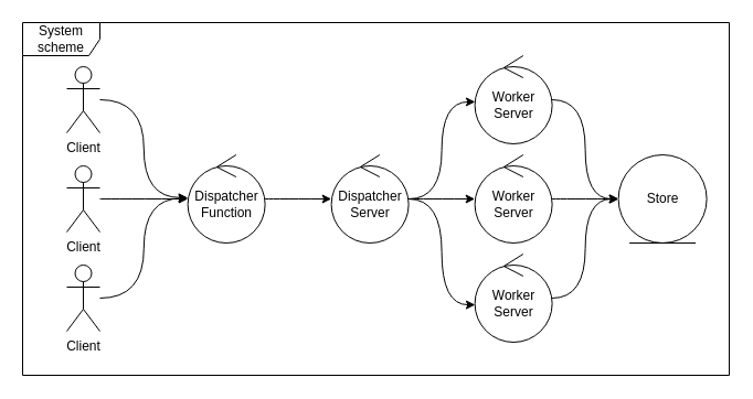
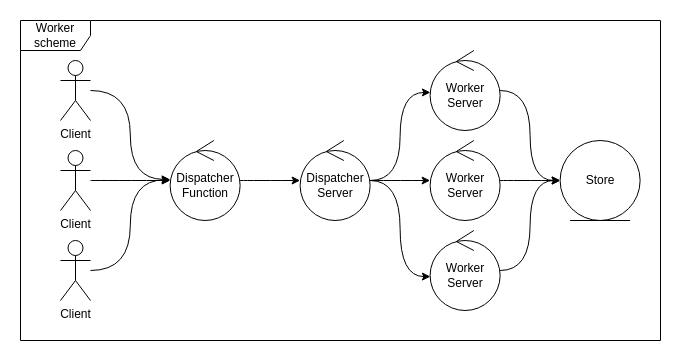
  <mxCell id="0" />
  <mxCell id="1" parent="0" />
  <mxCell id="2" style="edgeStyle=orthogonalEdgeStyle;orthogonalLoop=1;jettySize=auto;html=1;entryX=-0.002;entryY=0.486;entryDx=0;entryDy=0;entryPerimeter=0;curved=1;" edge="1" parent="1" source="3" target="9"><mxGeometry relative="1" as="geometry" /></mxCell>
  <mxCell id="3" value="Client" style="shape=umlActor;verticalLabelPosition=bottom;labelBackgroundColor=#ffffff;verticalAlign=top;html=1;" vertex="1" parent="1"><mxGeometry x="60" y="60" width="30" height="60" as="geometry" /></mxCell>
  <mxCell id="4" style="edgeStyle=orthogonalEdgeStyle;curved=1;orthogonalLoop=1;jettySize=auto;html=1;" edge="1" parent="1" source="5" target="9"><mxGeometry relative="1" as="geometry" /></mxCell>
  <mxCell id="5" value="Client" style="shape=umlActor;verticalLabelPosition=bottom;labelBackgroundColor=#ffffff;verticalAlign=top;html=1;" vertex="1" parent="1"><mxGeometry x="60" y="150" width="30" height="60" as="geometry" /></mxCell>
  <mxCell id="6" style="edgeStyle=orthogonalEdgeStyle;curved=1;orthogonalLoop=1;jettySize=auto;html=1;entryX=0.006;entryY=0.493;entryDx=0;entryDy=0;entryPerimeter=0;" edge="1" parent="1" source="7" target="9"><mxGeometry relative="1" as="geometry" /></mxCell>
  <mxCell id="7" value="Client" style="shape=umlActor;verticalLabelPosition=bottom;labelBackgroundColor=#ffffff;verticalAlign=top;html=1;" vertex="1" parent="1"><mxGeometry x="60" y="240" width="30" height="60" as="geometry" /></mxCell>
  <mxCell id="8" style="edgeStyle=orthogonalEdgeStyle;curved=1;orthogonalLoop=1;jettySize=auto;html=1;" edge="1" parent="1" source="9" target="14"><mxGeometry relative="1" as="geometry" /></mxCell>
  <mxCell id="9" value="Dispatcher Function" style="ellipse;shape=umlControl;whiteSpace=wrap;html=1;" vertex="1" parent="1"><mxGeometry x="169.62" y="140" width="70" height="80" as="geometry" /></mxCell>
  <mxCell id="10" value="Store" style="ellipse;shape=umlEntity;whiteSpace=wrap;html=1;" vertex="1" parent="1"><mxGeometry x="559.62" y="140" width="80" height="80" as="geometry" /></mxCell>
  <mxCell id="11" style="edgeStyle=orthogonalEdgeStyle;curved=1;orthogonalLoop=1;jettySize=auto;html=1;entryX=0.004;entryY=0.524;entryDx=0;entryDy=0;entryPerimeter=0;" edge="1" parent="1" source="14" target="16"><mxGeometry relative="1" as="geometry" /></mxCell>
  <mxCell id="12" style="edgeStyle=orthogonalEdgeStyle;curved=1;orthogonalLoop=1;jettySize=auto;html=1;" edge="1" parent="1" source="14" target="18"><mxGeometry relative="1" as="geometry" /></mxCell>
  <mxCell id="13" style="edgeStyle=orthogonalEdgeStyle;curved=1;orthogonalLoop=1;jettySize=auto;html=1;entryX=0.004;entryY=0.576;entryDx=0;entryDy=0;entryPerimeter=0;" edge="1" parent="1" source="14" target="20"><mxGeometry relative="1" as="geometry" /></mxCell>
  <mxCell id="14" value="Dispatcher Server" style="ellipse;shape=umlControl;whiteSpace=wrap;html=1;" vertex="1" parent="1"><mxGeometry x="299.62" y="140" width="70" height="80" as="geometry" /></mxCell>
  <mxCell id="15" style="edgeStyle=orthogonalEdgeStyle;curved=1;orthogonalLoop=1;jettySize=auto;html=1;entryX=0;entryY=0.5;entryDx=0;entryDy=0;" edge="1" parent="1" source="16" target="10"><mxGeometry relative="1" as="geometry" /></mxCell>
  <mxCell id="16" value="Worker Server" style="ellipse;shape=umlControl;whiteSpace=wrap;html=1;" vertex="1" parent="1"><mxGeometry x="429.62" y="50" width="70" height="80" as="geometry" /></mxCell>
  <mxCell id="17" style="edgeStyle=orthogonalEdgeStyle;curved=1;orthogonalLoop=1;jettySize=auto;html=1;entryX=0;entryY=0.5;entryDx=0;entryDy=0;" edge="1" parent="1" source="18" target="10"><mxGeometry relative="1" as="geometry" /></mxCell>
  <mxCell id="18" value="Worker Server" style="ellipse;shape=umlControl;whiteSpace=wrap;html=1;" vertex="1" parent="1"><mxGeometry x="429.62" y="140" width="70" height="80" as="geometry" /></mxCell>
  <mxCell id="19" style="edgeStyle=orthogonalEdgeStyle;curved=1;orthogonalLoop=1;jettySize=auto;html=1;entryX=0;entryY=0.5;entryDx=0;entryDy=0;" edge="1" parent="1" source="20" target="10"><mxGeometry relative="1" as="geometry" /></mxCell>
  <mxCell id="20" value="Worker Server" style="ellipse;shape=umlControl;whiteSpace=wrap;html=1;" vertex="1" parent="1"><mxGeometry x="429.62" y="230" width="70" height="80" as="geometry" /></mxCell>
- <mxCell id="21" value="System scheme" style="shape=umlFrame;whiteSpace=wrap;html=1;width=70;height=30;" vertex="1" parent="1"><mxGeometry x="20" y="20" width="640" height="320" as="geometry" /></mxCell>
+ <mxCell id="21" value="Worker scheme" style="shape=umlFrame;whiteSpace=wrap;html=1;width=70;height=30;" vertex="1" parent="1"><mxGeometry x="20" y="20" width="640" height="320" as="geometry" /></mxCell>
